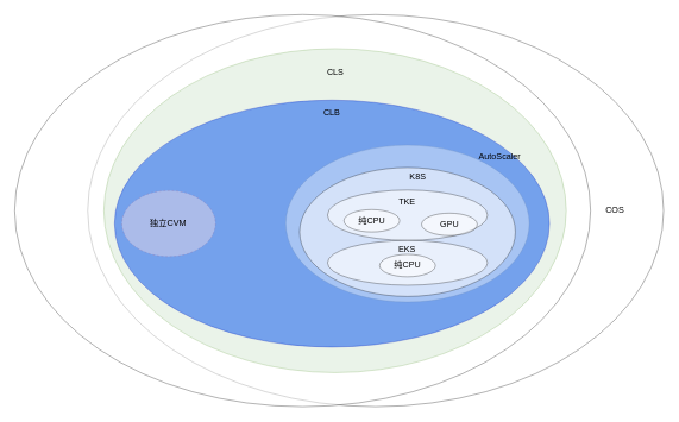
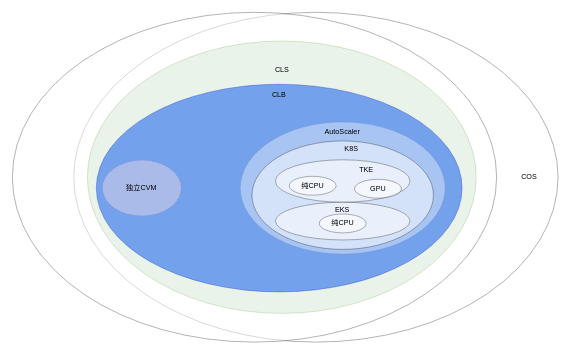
  <mxCell id="0" style=";html=1;" />
  <mxCell id="1" style=";html=1;" parent="0" />
  <mxCell id="2" value="" style="ellipse;whiteSpace=wrap;html=1;opacity=50;" vertex="1" parent="1"><mxGeometry x="122.375" y="20" width="807.625" height="550" as="geometry" /></mxCell>
- <mxCell id="3" value="COS" style="text;html=1;strokeColor=none;fillColor=none;align=center;verticalAlign=middle;whiteSpace=wrap;rounded=0;" vertex="1" parent="1"><mxGeometry x="839" y="283.043" width="45.5" height="23.913" as="geometry" /></mxCell>
+ <mxCell id="3" value="COS" style="text;html=1;strokeColor=none;fillColor=none;align=center;verticalAlign=middle;whiteSpace=wrap;rounded=0;" vertex="1" parent="1"><mxGeometry x="859" y="283.043" width="45.5" height="23.913" as="geometry" /></mxCell>
  <mxCell id="4" value="" style="ellipse;whiteSpace=wrap;html=1;opacity=50;" vertex="1" parent="1"><mxGeometry x="20" y="20" width="807.625" height="550" as="geometry" /></mxCell>
  <mxCell id="5" value="" style="ellipse;whiteSpace=wrap;html=1;opacity=50;fillColor=#d5e8d4;strokeColor=#82b366;" vertex="1" parent="1"><mxGeometry x="145.125" y="67.826" width="648.375" height="454.348" as="geometry" /></mxCell>
- <mxCell id="6" value="CLS" style="text;html=1;strokeColor=none;fillColor=none;align=center;verticalAlign=middle;whiteSpace=wrap;rounded=0;opacity=50;" vertex="1" parent="1"><mxGeometry x="446.562" y="88.696" width="45.5" height="23.913" as="geometry" /></mxCell>
+ <mxCell id="6" value="CLS" style="text;html=1;strokeColor=none;fillColor=none;align=center;verticalAlign=middle;whiteSpace=wrap;rounded=0;opacity=50;" vertex="1" parent="1"><mxGeometry x="446.562" y="103.696" width="45.5" height="23.913" as="geometry" /></mxCell>
  <mxCell id="7" value="" style="group" vertex="1" connectable="0" parent="1"><mxGeometry x="160" y="140" width="610" height="346.3" as="geometry" /></mxCell>
  <mxCell id="8" value="" style="ellipse;whiteSpace=wrap;html=1;opacity=50;fillColor=#0050ef;strokeColor=#001DBC;fontColor=#ffffff;" vertex="1" parent="7"><mxGeometry width="610" height="346.3" as="geometry" /></mxCell>
  <mxCell id="9" value="CLB" style="text;html=1;strokeColor=none;fillColor=none;align=center;verticalAlign=middle;whiteSpace=wrap;rounded=0;opacity=50;" vertex="1" parent="7"><mxGeometry x="280.102" y="3.852" width="49.796" height="27.704" as="geometry" /></mxCell>
  <mxCell id="10" value="独立CVM" style="ellipse;whiteSpace=wrap;html=1;opacity=50;fillColor=#e1d5e7;strokeColor=#9673a6;dashed=1;" vertex="1" parent="7"><mxGeometry x="10.26" y="126.811" width="131.33" height="92.682" as="geometry" /></mxCell>
  <mxCell id="11" value="" style="group" vertex="1" connectable="0" parent="7"><mxGeometry x="240.087" y="63.092" width="341.611" height="220.121" as="geometry" /></mxCell>
  <mxCell id="12" value="" style="ellipse;whiteSpace=wrap;html=1;opacity=50;fillColor=#dae8fc;strokeColor=#6c8ebf;container=0;" vertex="1" parent="11"><mxGeometry width="341.611" height="220.121" as="geometry" /></mxCell>
  <mxCell id="13" value="" style="ellipse;whiteSpace=wrap;html=1;opacity=50;container=0;" vertex="1" parent="11"><mxGeometry x="19.521" y="31.446" width="302.57" height="180.814" as="geometry" /></mxCell>
  <mxCell id="14" value="K8S" style="text;html=1;strokeColor=none;fillColor=none;align=center;verticalAlign=middle;whiteSpace=wrap;rounded=0;opacity=50;container=0;" vertex="1" parent="11"><mxGeometry x="166.285" y="37.169" width="39.041" height="15.723" as="geometry" /></mxCell>
  <mxCell id="15" value="" style="ellipse;whiteSpace=wrap;html=1;opacity=50;container=0;" vertex="1" parent="11"><mxGeometry x="58.562" y="62.892" width="224.487" height="70.753" as="geometry" /></mxCell>
  <mxCell id="16" value="" style="ellipse;whiteSpace=wrap;html=1;opacity=50;container=0;" vertex="1" parent="11"><mxGeometry x="58.562" y="133.645" width="224.487" height="62.892" as="geometry" /></mxCell>
- <mxCell id="17" value="AutoScaler" style="text;html=1;strokeColor=none;fillColor=none;align=center;verticalAlign=middle;whiteSpace=wrap;rounded=0;opacity=50;container=0;" vertex="1" parent="11"><mxGeometry x="281.285" y="7.861" width="39.041" height="15.723" as="geometry" /></mxCell>
+ <mxCell id="17" value="AutoScaler" style="text;html=1;strokeColor=none;fillColor=none;align=center;verticalAlign=middle;whiteSpace=wrap;rounded=0;opacity=50;container=0;" vertex="1" parent="11"><mxGeometry x="151.285" y="7.861" width="39.041" height="15.723" as="geometry" /></mxCell>
  <mxCell id="18" value="纯CPU" style="ellipse;whiteSpace=wrap;html=1;opacity=50;container=0;" vertex="1" parent="11"><mxGeometry x="81.686" y="90.407" width="78.083" height="31.446" as="geometry" /></mxCell>
- <mxCell id="19" value="TKE" style="text;html=1;strokeColor=none;fillColor=none;align=center;verticalAlign=middle;whiteSpace=wrap;rounded=0;opacity=50;container=0;" vertex="1" parent="11"><mxGeometry x="151.285" y="70.753" width="39.041" height="15.723" as="geometry" /></mxCell>
+ <mxCell id="19" value="TKE" style="text;html=1;strokeColor=none;fillColor=none;align=center;verticalAlign=middle;whiteSpace=wrap;rounded=0;opacity=50;container=0;" vertex="1" parent="11"><mxGeometry x="191.285" y="70.753" width="39.041" height="15.723" as="geometry" /></mxCell>
  <mxCell id="20" value="GPU" style="ellipse;whiteSpace=wrap;html=1;opacity=50;container=0;" vertex="1" parent="11"><mxGeometry x="190.566" y="95.407" width="78.083" height="31.446" as="geometry" /></mxCell>
  <mxCell id="21" value="EKS" style="text;html=1;strokeColor=none;fillColor=none;align=center;verticalAlign=middle;whiteSpace=wrap;rounded=0;opacity=50;container=0;" vertex="1" parent="11"><mxGeometry x="151.285" y="137.576" width="39.041" height="15.723" as="geometry" /></mxCell>
  <mxCell id="22" value="纯CPU" style="ellipse;whiteSpace=wrap;html=1;opacity=50;container=0;" vertex="1" parent="11"><mxGeometry x="131.764" y="153.298" width="78.083" height="31.446" as="geometry" /></mxCell>
